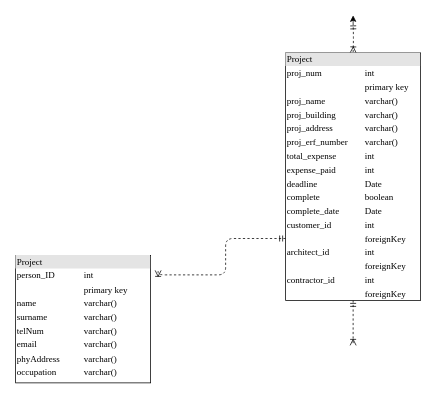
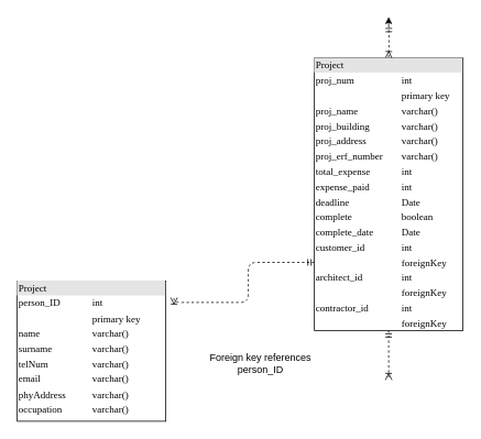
  <mxCell id="0" />
  <mxCell id="1" parent="0" />
  <mxCell id="2" style="edgeStyle=orthogonalEdgeStyle;html=1;entryX=0.5;entryY=0;dashed=1;labelBackgroundColor=none;startArrow=ERmandOne;endArrow=ERoneToMany;fontFamily=Verdana;fontSize=12;align=left;" parent="1" target="6" edge="1"><mxGeometry relative="1" as="geometry"><mxPoint x="470" y="30" as="sourcePoint" /></mxGeometry></mxCell>
  <mxCell id="3" style="edgeStyle=orthogonalEdgeStyle;rounded=0;orthogonalLoop=1;jettySize=auto;html=1;exitX=0.5;exitY=1;exitDx=0;exitDy=0;" edge="1" parent="1"><mxGeometry relative="1" as="geometry"><mxPoint x="470" y="20" as="targetPoint" /><mxPoint x="470" y="30" as="sourcePoint" /></mxGeometry></mxCell>
  <mxCell id="4" style="edgeStyle=orthogonalEdgeStyle;html=1;exitX=0;exitY=0.75;dashed=1;labelBackgroundColor=none;startArrow=ERmandOne;endArrow=ERoneToMany;fontFamily=Verdana;fontSize=12;align=left;" parent="1" source="6" edge="1"><mxGeometry relative="1" as="geometry"><mxPoint x="210" y="360" as="targetPoint" /><Array as="points"><mxPoint x="300" y="318" /><mxPoint x="300" y="366" /></Array></mxGeometry></mxCell>
  <mxCell id="5" style="edgeStyle=orthogonalEdgeStyle;html=1;entryX=0.5;entryY=0;labelBackgroundColor=none;startArrow=ERmandOne;endArrow=ERoneToMany;fontFamily=Verdana;fontSize=12;align=left;dashed=1;" parent="1" source="6" edge="1"><mxGeometry relative="1" as="geometry"><mxPoint x="470" y="460" as="targetPoint" /></mxGeometry></mxCell>
  <mxCell id="6" value="&lt;div style=&quot;box-sizing: border-box ; width: 100% ; background: #e4e4e4 ; padding: 2px&quot;&gt;Project&lt;/div&gt;&lt;table style=&quot;width: 100% ; font-size: 1em&quot; cellpadding=&quot;2&quot; cellspacing=&quot;0&quot;&gt;&lt;tbody&gt;&lt;tr&gt;&lt;td&gt;proj_num&lt;/td&gt;&lt;td&gt;int&lt;/td&gt;&lt;/tr&gt;&lt;tr&gt;&lt;td&gt;&lt;br&gt;&lt;/td&gt;&lt;td&gt;primary key&lt;/td&gt;&lt;/tr&gt;&lt;tr&gt;&lt;td&gt;proj_name&lt;/td&gt;&lt;td&gt;varchar()&lt;/td&gt;&lt;/tr&gt;&lt;tr&gt;&lt;td&gt;proj_building&lt;/td&gt;&lt;td&gt;varchar()&lt;/td&gt;&lt;/tr&gt;&lt;tr&gt;&lt;td&gt;proj_address&lt;/td&gt;&lt;td&gt;varchar()&lt;/td&gt;&lt;/tr&gt;&lt;tr&gt;&lt;td&gt;proj_erf_number&lt;/td&gt;&lt;td&gt;varchar()&lt;/td&gt;&lt;/tr&gt;&lt;tr&gt;&lt;td&gt;total_expense&lt;/td&gt;&lt;td&gt;int&lt;/td&gt;&lt;/tr&gt;&lt;tr&gt;&lt;td&gt;expense_paid&lt;/td&gt;&lt;td&gt;int&lt;/td&gt;&lt;/tr&gt;&lt;tr&gt;&lt;td&gt;deadline&lt;/td&gt;&lt;td&gt;Date&lt;/td&gt;&lt;/tr&gt;&lt;tr&gt;&lt;td&gt;complete&lt;/td&gt;&lt;td&gt;boolean&lt;/td&gt;&lt;/tr&gt;&lt;tr&gt;&lt;td&gt;complete_date&lt;/td&gt;&lt;td&gt;Date&lt;/td&gt;&lt;/tr&gt;&lt;tr&gt;&lt;td&gt;customer_id&lt;/td&gt;&lt;td&gt;int&lt;/td&gt;&lt;/tr&gt;&lt;tr&gt;&lt;td&gt;&lt;br&gt;&lt;/td&gt;&lt;td&gt;foreignKey&lt;br&gt;&lt;/td&gt;&lt;/tr&gt;&lt;tr&gt;&lt;td&gt;architect_id&lt;/td&gt;&lt;td&gt;int&lt;/td&gt;&lt;/tr&gt;&lt;tr&gt;&lt;td&gt;&lt;br&gt;&lt;/td&gt;&lt;td&gt;foreignKey&lt;br&gt;&lt;/td&gt;&lt;/tr&gt;&lt;tr&gt;&lt;td&gt;contractor_id&lt;/td&gt;&lt;td&gt;int&lt;/td&gt;&lt;/tr&gt;&lt;tr&gt;&lt;td&gt;&lt;br&gt;&lt;/td&gt;&lt;td&gt;foreignKey&lt;br&gt;&lt;/td&gt;&lt;/tr&gt;&lt;/tbody&gt;&lt;/table&gt;" style="verticalAlign=top;align=left;overflow=fill;html=1;rounded=0;shadow=0;comic=0;labelBackgroundColor=none;strokeWidth=1;fontFamily=Verdana;fontSize=12" parent="1" vertex="1"><mxGeometry x="380" y="70" width="180" height="330" as="geometry" /></mxCell>
  <mxCell id="7" value="&lt;div style=&quot;box-sizing: border-box ; width: 100% ; background: #e4e4e4 ; padding: 2px&quot;&gt;Project&lt;/div&gt;&lt;table style=&quot;width: 100% ; font-size: 1em&quot; cellpadding=&quot;2&quot; cellspacing=&quot;0&quot;&gt;&lt;tbody&gt;&lt;tr&gt;&lt;td&gt;person_ID&lt;/td&gt;&lt;td&gt;int&lt;/td&gt;&lt;/tr&gt;&lt;tr&gt;&lt;td&gt;&lt;br&gt;&lt;/td&gt;&lt;td&gt;primary key&lt;/td&gt;&lt;/tr&gt;&lt;tr&gt;&lt;td&gt;name&amp;nbsp;&lt;/td&gt;&lt;td&gt;varchar()&lt;/td&gt;&lt;/tr&gt;&lt;tr&gt;&lt;td&gt;surname&lt;/td&gt;&lt;td&gt;varchar()&lt;/td&gt;&lt;/tr&gt;&lt;tr&gt;&lt;td&gt;telNum&lt;/td&gt;&lt;td&gt;varchar()&lt;/td&gt;&lt;/tr&gt;&lt;tr&gt;&lt;td&gt;email&lt;/td&gt;&lt;td&gt;varchar()&lt;/td&gt;&lt;/tr&gt;&lt;tr&gt;&lt;td&gt;phyAddress&lt;/td&gt;&lt;td&gt;varchar()&lt;/td&gt;&lt;/tr&gt;&lt;tr&gt;&lt;td&gt;occupation&lt;/td&gt;&lt;td&gt;varchar()&lt;/td&gt;&lt;/tr&gt;&lt;tr&gt;&lt;td&gt;&lt;br&gt;&lt;/td&gt;&lt;td&gt;&lt;br&gt;&lt;/td&gt;&lt;/tr&gt;&lt;tr&gt;&lt;td&gt;&lt;br&gt;&lt;/td&gt;&lt;td&gt;&lt;br&gt;&lt;/td&gt;&lt;/tr&gt;&lt;tr&gt;&lt;td&gt;&lt;br&gt;&lt;/td&gt;&lt;td&gt;&lt;br&gt;&lt;/td&gt;&lt;/tr&gt;&lt;tr&gt;&lt;td&gt;&lt;br&gt;&lt;/td&gt;&lt;td&gt;&lt;br&gt;&lt;/td&gt;&lt;/tr&gt;&lt;tr&gt;&lt;td&gt;&lt;br&gt;&lt;/td&gt;&lt;td&gt;&lt;br&gt;&lt;/td&gt;&lt;/tr&gt;&lt;tr&gt;&lt;td&gt;&lt;br&gt;&lt;/td&gt;&lt;td&gt;&lt;br&gt;&lt;/td&gt;&lt;/tr&gt;&lt;tr&gt;&lt;td&gt;&lt;br&gt;&lt;/td&gt;&lt;td&gt;&lt;br&gt;&lt;/td&gt;&lt;/tr&gt;&lt;tr&gt;&lt;td&gt;&lt;br&gt;&lt;/td&gt;&lt;td&gt;&lt;br&gt;&lt;/td&gt;&lt;/tr&gt;&lt;tr&gt;&lt;td&gt;&lt;br&gt;&lt;/td&gt;&lt;td&gt;&lt;br&gt;&lt;/td&gt;&lt;/tr&gt;&lt;/tbody&gt;&lt;/table&gt;" style="verticalAlign=top;align=left;overflow=fill;html=1;rounded=0;shadow=0;comic=0;labelBackgroundColor=none;strokeWidth=1;fontFamily=Verdana;fontSize=12" vertex="1" parent="1"><mxGeometry x="20" y="340" width="180" height="170" as="geometry" /></mxCell>
+ <mxCell id="8" value="Foreign key references person_ID" style="text;html=1;strokeColor=none;fillColor=none;align=center;verticalAlign=middle;whiteSpace=wrap;rounded=0;" vertex="1" parent="1"><mxGeometry x="250" y="410" width="130" height="60" as="geometry" /></mxCell>
